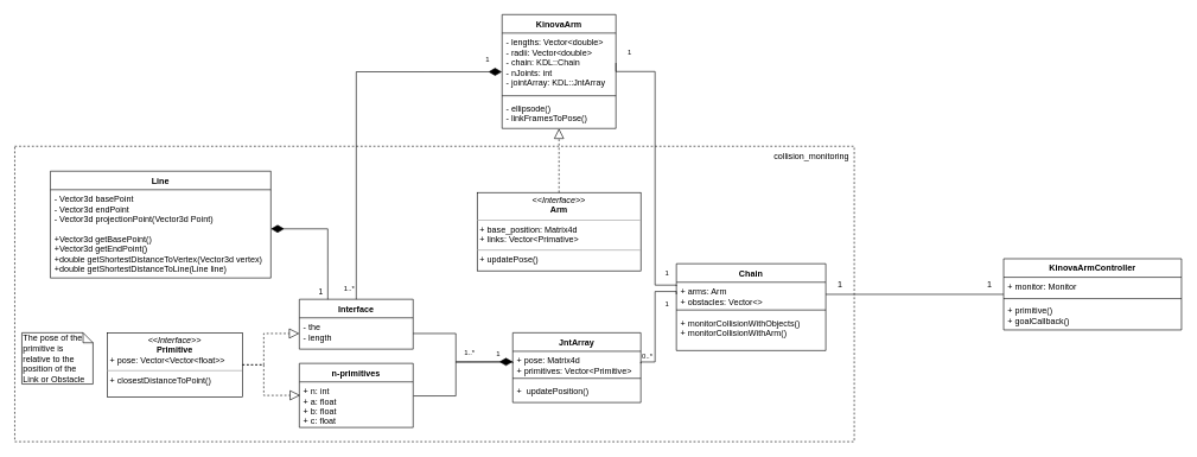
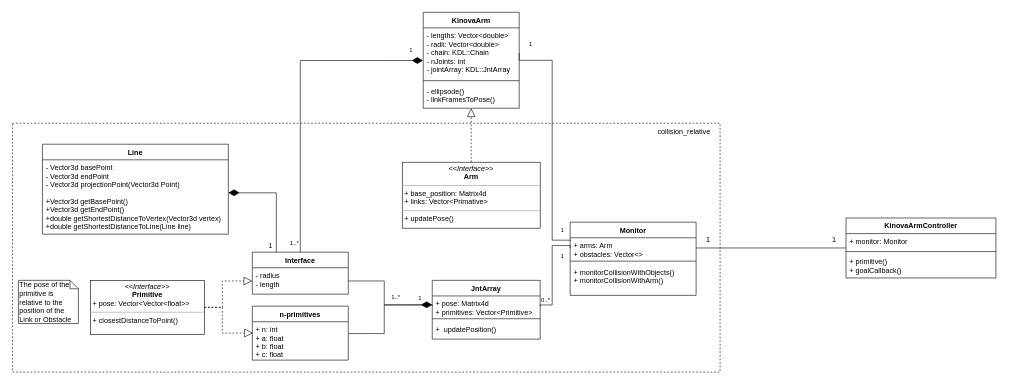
  <mxCell id="0" style=";html=1;" />
  <mxCell id="1" style=";html=1;" parent="0" />
  <mxCell id="2" value="KinovaArm" style="swimlane;fontStyle=1;align=center;verticalAlign=top;childLayout=stackLayout;horizontal=1;startSize=26;horizontalStack=0;resizeParent=1;resizeParentMax=0;resizeLast=0;collapsible=1;marginBottom=0;fillColor=#ffffff;" parent="1" vertex="1"><mxGeometry x="705" y="20" width="160" height="160" as="geometry"><mxRectangle x="735" y="360" width="100" height="26" as="alternateBounds" /></mxGeometry></mxCell>
  <mxCell id="3" value="- lengths: Vector&lt;double&gt;&#10;- radii: Vector&lt;double&gt;&#10;- chain: KDL::Chain&#10;- nJoints: int&#10;- jointArray: KDL::JntArray" style="text;strokeColor=none;fillColor=none;align=left;verticalAlign=top;spacingLeft=4;spacingRight=4;overflow=hidden;rotatable=0;points=[[0,0.5],[1,0.5]];portConstraint=eastwest;" parent="2" vertex="1"><mxGeometry y="26" width="160" height="84" as="geometry" /></mxCell>
  <mxCell id="4" value="" style="line;strokeWidth=1;fillColor=none;align=left;verticalAlign=middle;spacingTop=-1;spacingLeft=3;spacingRight=3;rotatable=0;labelPosition=right;points=[];portConstraint=eastwest;" parent="2" vertex="1"><mxGeometry y="110" width="160" height="8" as="geometry" /></mxCell>
  <mxCell id="5" value="- ellipsode()&#10;- linkFramesToPose()" style="text;strokeColor=none;fillColor=none;align=left;verticalAlign=top;spacingLeft=4;spacingRight=4;overflow=hidden;rotatable=0;points=[[0,0.5],[1,0.5]];portConstraint=eastwest;" parent="2" vertex="1"><mxGeometry y="118" width="160" height="42" as="geometry" /></mxCell>
  <mxCell id="6" value="" style="rounded=0;whiteSpace=wrap;html=1;dashed=1;fillColor=none;" parent="1" vertex="1"><mxGeometry x="20" y="205" width="1180" height="415" as="geometry" /></mxCell>
  <mxCell id="7" value="" style="endArrow=none;endFill=0;html=1;edgeStyle=orthogonalEdgeStyle;align=left;verticalAlign=top;entryX=0;entryY=0.154;entryDx=0;entryDy=0;entryPerimeter=0;rounded=0;exitX=1;exitY=0.5;exitDx=0;exitDy=0;" parent="1" source="3" target="24" edge="1"><mxGeometry x="-1" relative="1" as="geometry"><mxPoint x="850" y="315" as="sourcePoint" /><mxPoint x="980" y="403" as="targetPoint" /><Array as="points"><mxPoint x="865" y="100" /><mxPoint x="920" y="100" /><mxPoint x="920" y="400" /><mxPoint x="950" y="400" /></Array></mxGeometry></mxCell>
  <mxCell id="8" value="1" style="resizable=0;html=1;align=left;verticalAlign=bottom;labelBackgroundColor=#ffffff;fontSize=10;" parent="7" connectable="0" vertex="1"><mxGeometry x="-1" relative="1" as="geometry"><mxPoint x="15" y="-8" as="offset" /></mxGeometry></mxCell>
  <mxCell id="9" value="" style="endArrow=none;html=1;edgeStyle=orthogonalEdgeStyle;exitX=1;exitY=0.5;exitDx=0;exitDy=0;entryX=0;entryY=0.5;entryDx=0;entryDy=0;rounded=0;" parent="1" source="34" target="24" edge="1"><mxGeometry relative="1" as="geometry"><mxPoint x="990" y="530" as="sourcePoint" /><mxPoint x="1150" y="530" as="targetPoint" /><Array as="points"><mxPoint x="920" y="508" /><mxPoint x="920" y="409" /></Array></mxGeometry></mxCell>
  <mxCell id="10" value="0..*" style="resizable=0;html=1;align=left;verticalAlign=bottom;labelBackgroundColor=#ffffff;fontSize=10;" parent="9" connectable="0" vertex="1"><mxGeometry x="-1" relative="1" as="geometry"><mxPoint y="-2" as="offset" /></mxGeometry></mxCell>
  <mxCell id="11" value="1" style="resizable=0;html=1;align=right;verticalAlign=bottom;labelBackgroundColor=#ffffff;fontSize=10;" parent="9" connectable="0" vertex="1"><mxGeometry x="1" relative="1" as="geometry"><mxPoint x="-10" y="21" as="offset" /></mxGeometry></mxCell>
  <mxCell id="12" value="1" style="resizable=0;html=1;align=right;verticalAlign=bottom;labelBackgroundColor=#ffffff;fontSize=10;" parent="1" connectable="0" vertex="1"><mxGeometry x="950" y="370" as="geometry"><mxPoint x="-10" y="21" as="offset" /></mxGeometry></mxCell>
  <mxCell id="13" value="1..*" style="resizable=0;html=1;align=left;verticalAlign=bottom;labelBackgroundColor=#ffffff;fontSize=10;direction=south;" parent="1" connectable="0" vertex="1"><mxGeometry x="650" y="503" as="geometry" /></mxCell>
  <mxCell id="14" value="1" style="resizable=0;html=1;align=left;verticalAlign=bottom;labelBackgroundColor=#ffffff;fontSize=10;" parent="1" connectable="0" vertex="1"><mxGeometry x="690" y="510" as="geometry"><mxPoint x="5" y="-6" as="offset" /></mxGeometry></mxCell>
  <mxCell id="15" value="" style="resizable=0;html=1;align=left;verticalAlign=bottom;labelBackgroundColor=#ffffff;fontSize=10;" parent="1" connectable="0" vertex="1"><mxGeometry x="470" y="400" as="geometry"><mxPoint x="12" y="12" as="offset" /></mxGeometry></mxCell>
  <mxCell id="16" value="1" style="resizable=0;html=1;align=left;verticalAlign=bottom;labelBackgroundColor=#ffffff;fontSize=10;" parent="1" connectable="0" vertex="1"><mxGeometry x="680" y="90" as="geometry" /></mxCell>
  <mxCell id="17" style="edgeStyle=orthogonalEdgeStyle;rounded=0;orthogonalLoop=1;jettySize=auto;html=1;entryX=0;entryY=0.5;entryDx=0;entryDy=0;dashed=1;endArrow=block;endFill=0;endSize=12;" parent="1" source="18" target="22" edge="1"><mxGeometry relative="1" as="geometry"><Array as="points"><mxPoint x="370" y="512" /><mxPoint x="370" y="468" /></Array></mxGeometry></mxCell>
  <mxCell id="18" value="&lt;p style=&quot;margin: 0px ; margin-top: 4px ; text-align: center&quot;&gt;&lt;i&gt;&amp;lt;&amp;lt;Interface&amp;gt;&amp;gt;&lt;/i&gt;&lt;br&gt;&lt;b&gt;Primitive&lt;/b&gt;&lt;/p&gt;&lt;p style=&quot;margin: 0px ; margin-left: 4px&quot;&gt;+ pose: Vector&amp;lt;Vector&amp;lt;float&amp;gt;&amp;gt;&lt;/p&gt;&lt;hr size=&quot;1&quot;&gt;&lt;p style=&quot;margin: 0px ; margin-left: 4px&quot;&gt;+ closestDistanceToPoint()&lt;/p&gt;" style="verticalAlign=top;align=left;overflow=fill;fontSize=12;fontFamily=Helvetica;html=1;" parent="1" vertex="1"><mxGeometry x="150" y="467" width="190" height="90" as="geometry" /></mxCell>
  <mxCell id="19" value="" style="endArrow=block;dashed=1;endFill=0;endSize=12;html=1;exitX=1;exitY=0.5;exitDx=0;exitDy=0;entryX=0.007;entryY=0.294;entryDx=0;entryDy=0;entryPerimeter=0;rounded=0;" parent="1" source="18" target="38" edge="1"><mxGeometry width="160" relative="1" as="geometry"><mxPoint x="300" y="528.5" as="sourcePoint" /><mxPoint x="420" y="545" as="targetPoint" /><Array as="points"><mxPoint x="370" y="512" /><mxPoint x="370" y="550" /><mxPoint x="370" y="555" /></Array></mxGeometry></mxCell>
  <mxCell id="20" value="1" style="edgeStyle=orthogonalEdgeStyle;rounded=0;orthogonalLoop=1;jettySize=auto;html=1;endArrow=diamondThin;endFill=1;endSize=16;" parent="1" edge="1"><mxGeometry x="0.223" y="89" relative="1" as="geometry"><mxPoint x="460.034" y="421" as="sourcePoint" /><mxPoint x="380" y="321" as="targetPoint" /><Array as="points"><mxPoint x="460" y="321" /></Array><mxPoint as="offset" /></mxGeometry></mxCell>
  <mxCell id="21" value="Interface" style="swimlane;fontStyle=1;align=center;verticalAlign=top;childLayout=stackLayout;horizontal=1;startSize=26;horizontalStack=0;resizeParent=1;resizeParentMax=0;resizeLast=0;collapsible=1;marginBottom=0;" parent="1" vertex="1"><mxGeometry x="420" y="420" width="160" height="70" as="geometry" /></mxCell>
- <mxCell id="22" value="- the&#10;- length" style="text;strokeColor=none;fillColor=none;align=left;verticalAlign=top;spacingLeft=4;spacingRight=4;overflow=hidden;rotatable=0;points=[[0,0.5],[1,0.5]];portConstraint=eastwest;" parent="21" vertex="1"><mxGeometry y="26" width="160" height="44" as="geometry" /></mxCell>
- <mxCell id="23" value="Chain" style="swimlane;fontStyle=1;align=center;verticalAlign=top;childLayout=stackLayout;horizontal=1;startSize=26;horizontalStack=0;resizeParent=1;resizeParentMax=0;resizeLast=0;collapsible=1;marginBottom=0;" parent="1" vertex="1"><mxGeometry x="950" y="370" width="210" height="122" as="geometry"><mxRectangle x="560" y="370" width="60" height="26" as="alternateBounds" /></mxGeometry></mxCell>
+ <mxCell id="22" value="- radius&#10;- length" style="text;strokeColor=none;fillColor=none;align=left;verticalAlign=top;spacingLeft=4;spacingRight=4;overflow=hidden;rotatable=0;points=[[0,0.5],[1,0.5]];portConstraint=eastwest;" parent="21" vertex="1"><mxGeometry y="26" width="160" height="44" as="geometry" /></mxCell>
+ <mxCell id="23" value="Monitor" style="swimlane;fontStyle=1;align=center;verticalAlign=top;childLayout=stackLayout;horizontal=1;startSize=26;horizontalStack=0;resizeParent=1;resizeParentMax=0;resizeLast=0;collapsible=1;marginBottom=0;" parent="1" vertex="1"><mxGeometry x="950" y="370" width="210" height="122" as="geometry"><mxRectangle x="560" y="370" width="60" height="26" as="alternateBounds" /></mxGeometry></mxCell>
  <mxCell id="24" value="+ arms: Arm&#10;+ obstacles: Vector&lt;&gt;" style="text;strokeColor=none;fillColor=none;align=left;verticalAlign=top;spacingLeft=4;spacingRight=4;overflow=hidden;rotatable=0;points=[[0,0.5],[1,0.5]];portConstraint=eastwest;" parent="23" vertex="1"><mxGeometry y="26" width="210" height="34" as="geometry" /></mxCell>
  <mxCell id="25" value="" style="line;strokeWidth=1;fillColor=none;align=left;verticalAlign=middle;spacingTop=-1;spacingLeft=3;spacingRight=3;rotatable=0;labelPosition=right;points=[];portConstraint=eastwest;" parent="23" vertex="1"><mxGeometry y="60" width="210" height="10" as="geometry" /></mxCell>
  <mxCell id="26" value="+ monitorCollisionWithObjects()&#10;+ monitorCollisionWithArm()" style="text;strokeColor=none;fillColor=none;align=left;verticalAlign=top;spacingLeft=4;spacingRight=4;overflow=hidden;rotatable=0;points=[[0,0.5],[1,0.5]];portConstraint=eastwest;" parent="23" vertex="1"><mxGeometry y="70" width="210" height="52" as="geometry" /></mxCell>
  <mxCell id="27" value="The pose of the primitive is relative to the position of the Link or Obstacle" style="shape=note;whiteSpace=wrap;html=1;size=14;verticalAlign=top;align=left;spacingTop=-6;" parent="1" vertex="1"><mxGeometry x="30" y="467" width="100" height="72" as="geometry" /></mxCell>
  <mxCell id="28" value="" style="endArrow=diamondThin;endFill=1;endSize=16;html=1;exitX=1;exitY=0.5;exitDx=0;exitDy=0;rounded=0;entryX=0;entryY=0.435;entryDx=0;entryDy=0;entryPerimeter=0;" parent="1" source="22" target="34" edge="1"><mxGeometry width="160" relative="1" as="geometry"><mxPoint x="610" y="460" as="sourcePoint" /><mxPoint x="690" y="530" as="targetPoint" /><Array as="points"><mxPoint x="640" y="468" /><mxPoint x="640" y="508" /></Array></mxGeometry></mxCell>
  <mxCell id="29" value="" style="endArrow=none;html=1;edgeStyle=orthogonalEdgeStyle;exitX=1.003;exitY=0.308;exitDx=0;exitDy=0;rounded=0;exitPerimeter=0;endSize=12;" parent="1" source="38" edge="1"><mxGeometry relative="1" as="geometry"><mxPoint x="580" y="545" as="sourcePoint" /><mxPoint x="720" y="510" as="targetPoint" /><Array as="points"><mxPoint x="640" y="556" /><mxPoint x="640" y="508" /><mxPoint x="720" y="508" /></Array></mxGeometry></mxCell>
  <mxCell id="30" value="&lt;p style=&quot;margin: 4px 0px 0px ; text-align: center&quot;&gt;&lt;i&gt;&amp;lt;&amp;lt;Interface&amp;gt;&amp;gt;&lt;/i&gt;&lt;br&gt;&lt;b&gt;Arm&lt;/b&gt;&lt;/p&gt;&lt;hr size=&quot;1&quot;&gt;&lt;p style=&quot;margin: 0px 0px 0px 4px&quot;&gt;+ base_position: Matrix4d&lt;br style=&quot;padding: 0px ; margin: 0px&quot;&gt;+ links: Vector&amp;lt;Primative&amp;gt;&lt;br&gt;&lt;/p&gt;&lt;hr size=&quot;1&quot;&gt;&lt;p style=&quot;margin: 0px 0px 0px 4px&quot;&gt;+ updatePose()&lt;br&gt;&lt;/p&gt;" style="verticalAlign=top;align=left;overflow=fill;fontSize=12;fontFamily=Helvetica;html=1;" parent="1" vertex="1"><mxGeometry x="670" y="270" width="230" height="110" as="geometry" /></mxCell>
  <mxCell id="31" value="" style="endArrow=block;dashed=1;endFill=0;endSize=12;html=1;exitX=0.5;exitY=0;exitDx=0;exitDy=0;entryX=0.5;entryY=1;entryDx=0;entryDy=0;" parent="1" source="30" target="2" edge="1"><mxGeometry width="160" relative="1" as="geometry"><mxPoint x="700" y="230" as="sourcePoint" /><mxPoint x="810" y="220" as="targetPoint" /></mxGeometry></mxCell>
  <mxCell id="32" value="&lt;meta http-equiv=&quot;content-type&quot; content=&quot;text/html; charset=utf-8&quot;&gt;&lt;span style=&quot;color: rgb(0, 0, 0); font-family: Helvetica; font-size: 10px; font-style: normal; font-variant-ligatures: normal; font-variant-caps: normal; font-weight: 400; letter-spacing: normal; orphans: 2; text-align: left; text-indent: 0px; text-transform: none; widows: 2; word-spacing: 0px; -webkit-text-stroke-width: 0px; background-color: rgb(255, 255, 255); text-decoration-style: initial; text-decoration-color: initial; float: none; display: inline !important;&quot;&gt;1..*&lt;/span&gt;" style="endArrow=diamondThin;endFill=1;endSize=16;html=1;exitX=0.5;exitY=0;exitDx=0;exitDy=0;rounded=0;edgeStyle=orthogonalEdgeStyle;entryX=-0.002;entryY=0.648;entryDx=0;entryDy=0;entryPerimeter=0;" parent="1" source="21" target="3" edge="1"><mxGeometry x="-0.941" y="10" width="160" relative="1" as="geometry"><mxPoint x="580" y="320" as="sourcePoint" /><mxPoint x="670" y="320" as="targetPoint" /><Array as="points"><mxPoint x="500" y="100" /></Array><mxPoint as="offset" /></mxGeometry></mxCell>
  <mxCell id="33" value="JntArray" style="swimlane;fontStyle=1;align=center;verticalAlign=top;childLayout=stackLayout;horizontal=1;startSize=26;horizontalStack=0;resizeParent=1;resizeParentMax=0;resizeLast=0;collapsible=1;marginBottom=0;" parent="1" vertex="1"><mxGeometry x="720" y="467" width="180" height="98" as="geometry"><mxRectangle x="760" y="590" width="80" height="26" as="alternateBounds" /></mxGeometry></mxCell>
  <mxCell id="34" value="+ pose: Matrix4d&#10;+ primitives: Vector&lt;Primitive&gt;" style="text;strokeColor=none;fillColor=none;align=left;verticalAlign=top;spacingLeft=4;spacingRight=4;overflow=hidden;rotatable=0;points=[[0,0.5],[1,0.5]];portConstraint=eastwest;" parent="33" vertex="1"><mxGeometry y="26" width="180" height="34" as="geometry" /></mxCell>
  <mxCell id="35" value="" style="line;strokeWidth=1;fillColor=none;align=left;verticalAlign=middle;spacingTop=-1;spacingLeft=3;spacingRight=3;rotatable=0;labelPosition=right;points=[];portConstraint=eastwest;" parent="33" vertex="1"><mxGeometry y="60" width="180" height="8" as="geometry" /></mxCell>
  <mxCell id="36" value="+  updatePosition()" style="text;strokeColor=none;fillColor=none;align=left;verticalAlign=top;spacingLeft=4;spacingRight=4;overflow=hidden;rotatable=0;points=[[0,0.5],[1,0.5]];portConstraint=eastwest;" parent="33" vertex="1"><mxGeometry y="68" width="180" height="30" as="geometry" /></mxCell>
  <mxCell id="37" value="n-primitives" style="swimlane;fontStyle=1;align=center;verticalAlign=top;childLayout=stackLayout;horizontal=1;startSize=26;horizontalStack=0;resizeParent=1;resizeParentMax=0;resizeLast=0;collapsible=1;marginBottom=0;" parent="1" vertex="1"><mxGeometry x="420" y="510" width="160" height="90" as="geometry" /></mxCell>
  <mxCell id="38" value="+ n: int&#10;+ a: float&#10;+ b: float&#10;+ c: float" style="text;strokeColor=none;fillColor=none;align=left;verticalAlign=top;spacingLeft=4;spacingRight=4;overflow=hidden;rotatable=0;points=[[0,0.5],[1,0.5]];portConstraint=eastwest;" parent="37" vertex="1"><mxGeometry y="26" width="160" height="64" as="geometry" /></mxCell>
  <mxCell id="39" value="Line" style="swimlane;fontStyle=1;align=center;verticalAlign=top;childLayout=stackLayout;horizontal=1;startSize=26;horizontalStack=0;resizeParent=1;resizeParentMax=0;resizeLast=0;collapsible=1;marginBottom=0;" parent="1" vertex="1"><mxGeometry x="70" y="240" width="310" height="150" as="geometry"><mxRectangle x="390" y="730" width="60" height="26" as="alternateBounds" /></mxGeometry></mxCell>
  <mxCell id="40" value="- Vector3d basePoint&#10;- Vector3d endPoint&#10;- Vector3d projectionPoint(Vector3d Point)&#10;&#10;+Vector3d getBasePoint()&#10;+Vector3d getEndPoint()&#10;+double getShortestDistanceToVertex(Vector3d vertex)&#10;+double getShortestDistanceToLine(Line line)" style="text;strokeColor=none;fillColor=none;align=left;verticalAlign=top;spacingLeft=4;spacingRight=4;overflow=hidden;rotatable=0;points=[[0,0.5],[1,0.5]];portConstraint=eastwest;" parent="39" vertex="1"><mxGeometry y="26" width="310" height="124" as="geometry" /></mxCell>
- <mxCell id="41" value="collision_monitoring" style="text;html=1;strokeColor=none;fillColor=none;align=center;verticalAlign=middle;whiteSpace=wrap;rounded=0;" parent="1" vertex="1"><mxGeometry x="1080" y="200" width="120" height="40" as="geometry" /></mxCell>
+ <mxCell id="41" value="collision_relative" style="text;html=1;strokeColor=none;fillColor=none;align=center;verticalAlign=middle;whiteSpace=wrap;rounded=0;" parent="1" vertex="1"><mxGeometry x="1080" y="200" width="120" height="40" as="geometry" /></mxCell>
  <mxCell id="42" style="edgeStyle=orthogonalEdgeStyle;rounded=0;orthogonalLoop=1;jettySize=auto;html=1;exitX=1;exitY=0.5;exitDx=0;exitDy=0;entryX=0;entryY=0.5;entryDx=0;entryDy=0;endArrow=none;endFill=0;" parent="1" source="24" target="43" edge="1"><mxGeometry relative="1" as="geometry" /></mxCell>
  <mxCell id="43" value="KinovaArmController" style="swimlane;fontStyle=1;align=center;verticalAlign=top;childLayout=stackLayout;horizontal=1;startSize=26;horizontalStack=0;resizeParent=1;resizeParentMax=0;resizeLast=0;collapsible=1;marginBottom=0;" parent="1" vertex="1"><mxGeometry x="1410" y="363" width="250" height="100" as="geometry" /></mxCell>
  <mxCell id="44" value="+ monitor: Monitor" style="text;strokeColor=none;fillColor=none;align=left;verticalAlign=top;spacingLeft=4;spacingRight=4;overflow=hidden;rotatable=0;points=[[0,0.5],[1,0.5]];portConstraint=eastwest;" parent="43" vertex="1"><mxGeometry y="26" width="250" height="26" as="geometry" /></mxCell>
  <mxCell id="45" value="" style="line;strokeWidth=1;fillColor=none;align=left;verticalAlign=middle;spacingTop=-1;spacingLeft=3;spacingRight=3;rotatable=0;labelPosition=right;points=[];portConstraint=eastwest;" parent="43" vertex="1"><mxGeometry y="52" width="250" height="8" as="geometry" /></mxCell>
  <mxCell id="46" value="+ primitive()&#10;+ goalCallback()" style="text;strokeColor=none;fillColor=none;align=left;verticalAlign=top;spacingLeft=4;spacingRight=4;overflow=hidden;rotatable=0;points=[[0,0.5],[1,0.5]];portConstraint=eastwest;" parent="43" vertex="1"><mxGeometry y="60" width="250" height="40" as="geometry" /></mxCell>
  <mxCell id="47" value="1" style="text;html=1;align=center;verticalAlign=middle;resizable=0;points=[];autosize=1;" parent="1" vertex="1"><mxGeometry x="1380" y="390" width="20" height="20" as="geometry" /></mxCell>
  <mxCell id="48" value="1" style="text;html=1;align=center;verticalAlign=middle;resizable=0;points=[];autosize=1;" parent="1" vertex="1"><mxGeometry x="1170" y="390" width="20" height="20" as="geometry" /></mxCell>
